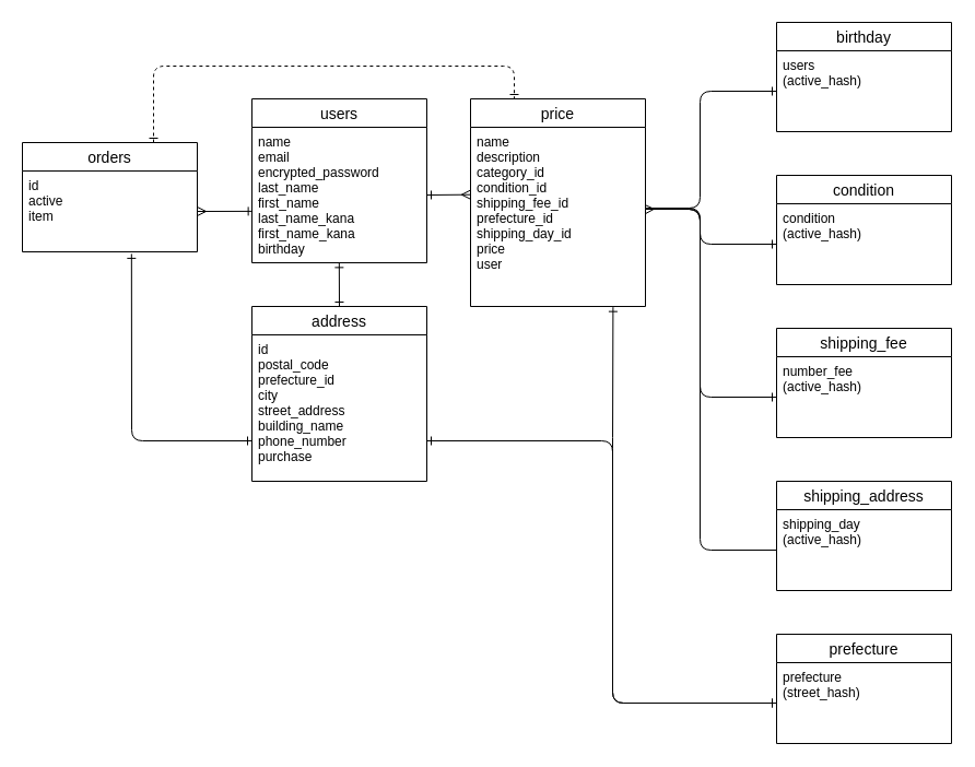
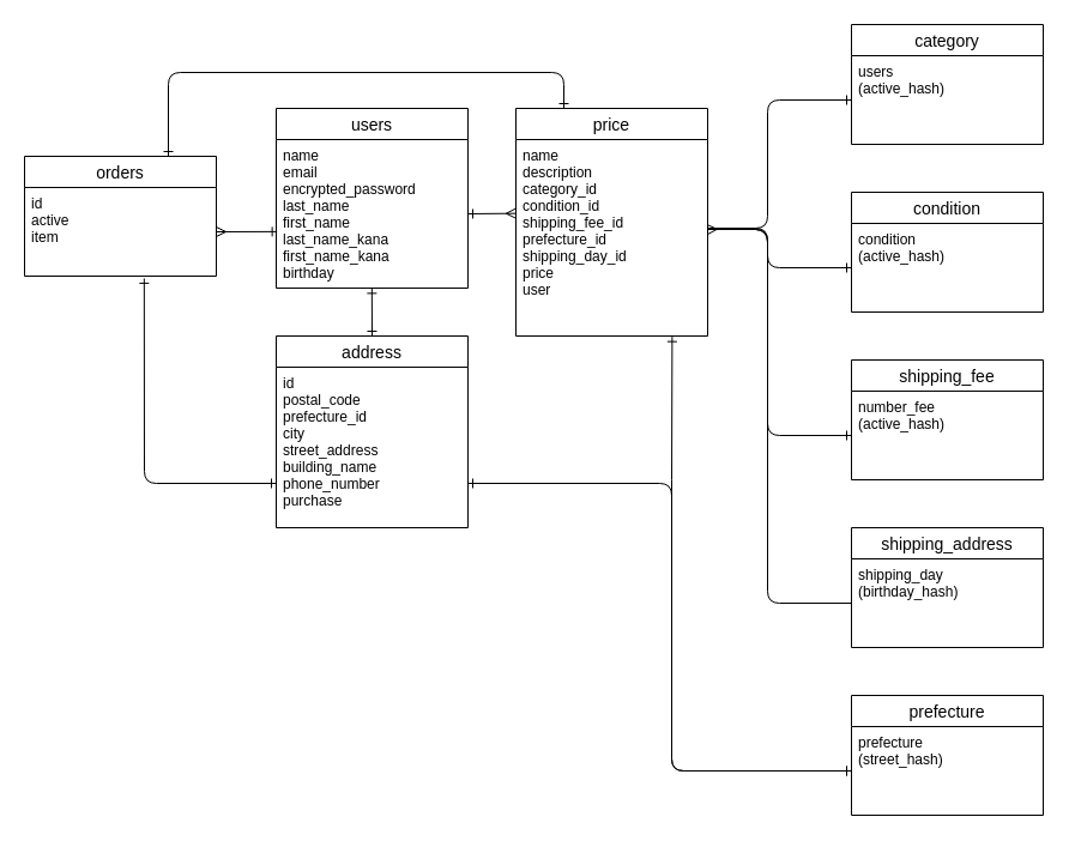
  <mxCell id="0" />
  <mxCell id="1" parent="0" />
  <mxCell id="2" value="users" style="swimlane;fontStyle=0;childLayout=stackLayout;horizontal=1;startSize=26;horizontalStack=0;resizeParent=1;resizeParentMax=0;resizeLast=0;collapsible=1;marginBottom=0;align=center;fontSize=14;shadow=0;rounded=0;glass=0;swimlaneLine=1;" parent="1" vertex="1"><mxGeometry x="230" y="90" width="160" height="150" as="geometry" /></mxCell>
  <mxCell id="3" value="name&#10;email&#10;encrypted_password&#10;last_name&#10;first_name&#10;last_name_kana&#10;first_name_kana&#10;birthday" style="text;strokeColor=none;fillColor=none;spacingLeft=4;spacingRight=4;overflow=hidden;rotatable=0;points=[[0,0.5],[1,0.5]];portConstraint=eastwest;fontSize=12;align=left;" parent="2" vertex="1"><mxGeometry y="26" width="160" height="124" as="geometry" /></mxCell>
  <mxCell id="4" value="price" style="swimlane;fontStyle=0;childLayout=stackLayout;horizontal=1;startSize=26;horizontalStack=0;resizeParent=1;resizeParentMax=0;resizeLast=0;collapsible=1;marginBottom=0;align=center;fontSize=14;" parent="1" vertex="1"><mxGeometry x="430" y="90" width="160" height="190" as="geometry" /></mxCell>
  <mxCell id="5" value="name&#10;description&#10;category_id&#10;condition_id&#10;shipping_fee_id&#10;prefecture_id&#10;shipping_day_id&#10;price&#10;user&#10;" style="text;strokeColor=none;fillColor=none;spacingLeft=4;spacingRight=4;overflow=hidden;rotatable=0;points=[[0,0.5],[1,0.5]];portConstraint=eastwest;fontSize=12;" parent="4" vertex="1"><mxGeometry y="26" width="160" height="164" as="geometry" /></mxCell>
- <mxCell id="6" style="edgeStyle=none;sketch=0;html=1;exitX=0.75;exitY=0;exitDx=0;exitDy=0;strokeColor=default;fontColor=default;startArrow=ERone;startFill=0;endArrow=ERone;endFill=0;entryX=0.25;entryY=0;entryDx=0;entryDy=0;dashed=1;" parent="1" source="7" target="4" edge="1"><mxGeometry relative="1" as="geometry"><mxPoint x="460" y="90" as="targetPoint" /><Array as="points"><mxPoint x="140" y="60" /><mxPoint x="470" y="60" /></Array></mxGeometry></mxCell>
+ <mxCell id="6" style="edgeStyle=none;sketch=0;html=1;exitX=0.75;exitY=0;exitDx=0;exitDy=0;strokeColor=default;fontColor=default;startArrow=ERone;startFill=0;endArrow=ERone;endFill=0;entryX=0.25;entryY=0;entryDx=0;entryDy=0;" parent="1" source="7" target="4" edge="1"><mxGeometry relative="1" as="geometry"><mxPoint x="460" y="90" as="targetPoint" /><Array as="points"><mxPoint x="140" y="60" /><mxPoint x="470" y="60" /></Array></mxGeometry></mxCell>
  <mxCell id="7" value="orders" style="swimlane;fontStyle=0;childLayout=stackLayout;horizontal=1;startSize=26;horizontalStack=0;resizeParent=1;resizeParentMax=0;resizeLast=0;collapsible=1;marginBottom=0;align=center;fontSize=14;" parent="1" vertex="1"><mxGeometry x="20" y="130" width="160" height="100" as="geometry" /></mxCell>
  <mxCell id="8" value="id&#10;active&#10;item&#10;" style="text;strokeColor=none;fillColor=none;spacingLeft=4;spacingRight=4;overflow=hidden;rotatable=0;points=[[0,0.5],[1,0.5]];portConstraint=eastwest;fontSize=12;" parent="7" vertex="1"><mxGeometry y="26" width="160" height="74" as="geometry" /></mxCell>
  <mxCell id="9" style="edgeStyle=none;sketch=0;html=1;exitX=0.5;exitY=0;exitDx=0;exitDy=0;entryX=0.499;entryY=1.003;entryDx=0;entryDy=0;entryPerimeter=0;strokeColor=default;fontColor=default;endArrow=ERone;endFill=0;startArrow=ERone;startFill=0;" parent="1" source="10" target="3" edge="1"><mxGeometry relative="1" as="geometry" /></mxCell>
  <mxCell id="10" value="address" style="swimlane;fontStyle=0;childLayout=stackLayout;horizontal=1;startSize=26;horizontalStack=0;resizeParent=1;resizeParentMax=0;resizeLast=0;collapsible=1;marginBottom=0;align=center;fontSize=14;strokeColor=default;" parent="1" vertex="1"><mxGeometry x="230" y="280" width="160" height="160" as="geometry" /></mxCell>
  <mxCell id="11" value="id&#10;postal_code&#10;prefecture_id&#10;city&#10;street_address&#10;building_name&#10;phone_number&#10;purchase" style="text;strokeColor=none;fillColor=none;spacingLeft=4;spacingRight=4;overflow=hidden;rotatable=0;points=[[0,0.5],[1,0.5]];portConstraint=eastwest;fontSize=12;" parent="10" vertex="1"><mxGeometry y="26" width="160" height="134" as="geometry" /></mxCell>
  <mxCell id="12" style="edgeStyle=none;sketch=0;html=1;exitX=1;exitY=0.5;exitDx=0;exitDy=0;entryX=-0.001;entryY=0.376;entryDx=0;entryDy=0;entryPerimeter=0;strokeColor=default;fontColor=default;endArrow=ERmany;endFill=0;startArrow=ERone;startFill=0;" parent="1" source="3" target="5" edge="1"><mxGeometry relative="1" as="geometry" /></mxCell>
  <mxCell id="13" style="edgeStyle=none;sketch=0;html=1;exitX=1;exitY=0.5;exitDx=0;exitDy=0;entryX=0.004;entryY=0.62;entryDx=0;entryDy=0;entryPerimeter=0;strokeColor=default;fontColor=default;startArrow=ERmany;startFill=0;endArrow=ERone;endFill=0;" parent="1" source="8" target="3" edge="1"><mxGeometry relative="1" as="geometry" /></mxCell>
  <mxCell id="14" value="shipping_fee" style="swimlane;fontStyle=0;childLayout=stackLayout;horizontal=1;startSize=26;horizontalStack=0;resizeParent=1;resizeParentMax=0;resizeLast=0;collapsible=1;marginBottom=0;align=center;fontSize=14;" parent="1" vertex="1"><mxGeometry x="710" y="300" width="160" height="100" as="geometry" /></mxCell>
  <mxCell id="15" value="number_fee&#10;(active_hash)" style="text;strokeColor=none;fillColor=none;spacingLeft=4;spacingRight=4;overflow=hidden;rotatable=0;points=[[0,0.5],[1,0.5]];portConstraint=eastwest;fontSize=12;" parent="14" vertex="1"><mxGeometry y="26" width="160" height="74" as="geometry" /></mxCell>
  <mxCell id="16" value="condition" style="swimlane;fontStyle=0;childLayout=stackLayout;horizontal=1;startSize=26;horizontalStack=0;resizeParent=1;resizeParentMax=0;resizeLast=0;collapsible=1;marginBottom=0;align=center;fontSize=14;" parent="1" vertex="1"><mxGeometry x="710" y="160" width="160" height="100" as="geometry" /></mxCell>
  <mxCell id="17" value="condition&#10;(active_hash)" style="text;strokeColor=none;fillColor=none;spacingLeft=4;spacingRight=4;overflow=hidden;rotatable=0;points=[[0,0.5],[1,0.5]];portConstraint=eastwest;fontSize=12;" parent="16" vertex="1"><mxGeometry y="26" width="160" height="74" as="geometry" /></mxCell>
  <mxCell id="18" value="shipping_address" style="swimlane;fontStyle=0;childLayout=stackLayout;horizontal=1;startSize=26;horizontalStack=0;resizeParent=1;resizeParentMax=0;resizeLast=0;collapsible=1;marginBottom=0;align=center;fontSize=14;" parent="1" vertex="1"><mxGeometry x="710" y="440" width="160" height="100" as="geometry" /></mxCell>
- <mxCell id="19" value="shipping_day&#10;(active_hash)&#10;" style="text;strokeColor=none;fillColor=none;spacingLeft=4;spacingRight=4;overflow=hidden;rotatable=0;points=[[0,0.5],[1,0.5]];portConstraint=eastwest;fontSize=12;" parent="18" vertex="1"><mxGeometry y="26" width="160" height="74" as="geometry" /></mxCell>
+ <mxCell id="19" value="shipping_day&#10;(birthday_hash)&#10;" style="text;strokeColor=none;fillColor=none;spacingLeft=4;spacingRight=4;overflow=hidden;rotatable=0;points=[[0,0.5],[1,0.5]];portConstraint=eastwest;fontSize=12;" parent="18" vertex="1"><mxGeometry y="26" width="160" height="74" as="geometry" /></mxCell>
  <mxCell id="20" value="prefecture" style="swimlane;fontStyle=0;childLayout=stackLayout;horizontal=1;startSize=26;horizontalStack=0;resizeParent=1;resizeParentMax=0;resizeLast=0;collapsible=1;marginBottom=0;align=center;fontSize=14;" parent="1" vertex="1"><mxGeometry x="710" y="580" width="160" height="100" as="geometry" /></mxCell>
  <mxCell id="21" value="prefecture&#10;(street_hash)" style="text;strokeColor=none;fillColor=none;spacingLeft=4;spacingRight=4;overflow=hidden;rotatable=0;points=[[0,0.5],[1,0.5]];portConstraint=eastwest;fontSize=12;" parent="20" vertex="1"><mxGeometry y="26" width="160" height="74" as="geometry" /></mxCell>
- <mxCell id="22" value="birthday" style="swimlane;fontStyle=0;childLayout=stackLayout;horizontal=1;startSize=26;horizontalStack=0;resizeParent=1;resizeParentMax=0;resizeLast=0;collapsible=1;marginBottom=0;align=center;fontSize=14;" parent="1" vertex="1"><mxGeometry x="710" y="20" width="160" height="100" as="geometry" /></mxCell>
+ <mxCell id="22" value="category" style="swimlane;fontStyle=0;childLayout=stackLayout;horizontal=1;startSize=26;horizontalStack=0;resizeParent=1;resizeParentMax=0;resizeLast=0;collapsible=1;marginBottom=0;align=center;fontSize=14;" parent="1" vertex="1"><mxGeometry x="710" y="20" width="160" height="100" as="geometry" /></mxCell>
  <mxCell id="23" value="users&#10;(active_hash)" style="text;strokeColor=none;fillColor=none;spacingLeft=4;spacingRight=4;overflow=hidden;rotatable=0;points=[[0,0.5],[1,0.5]];portConstraint=eastwest;fontSize=12;" parent="22" vertex="1"><mxGeometry y="26" width="160" height="74" as="geometry" /></mxCell>
  <mxCell id="24" style="edgeStyle=none;sketch=0;html=1;entryX=0.624;entryY=1.026;entryDx=0;entryDy=0;entryPerimeter=0;strokeColor=default;fontColor=default;startArrow=ERone;startFill=0;endArrow=ERone;endFill=0;" parent="1" target="8" edge="1"><mxGeometry relative="1" as="geometry"><mxPoint x="230" y="403" as="sourcePoint" /><Array as="points"><mxPoint x="120" y="403" /></Array></mxGeometry></mxCell>
  <mxCell id="25" style="edgeStyle=none;sketch=0;html=1;entryX=0;entryY=0.5;entryDx=0;entryDy=0;strokeColor=default;fontColor=default;startArrow=ERone;startFill=0;endArrow=ERone;endFill=0;" parent="1" target="21" edge="1"><mxGeometry relative="1" as="geometry"><mxPoint x="390" y="403" as="sourcePoint" /><Array as="points"><mxPoint x="560" y="403" /><mxPoint x="560" y="643" /></Array></mxGeometry></mxCell>
  <mxCell id="26" style="edgeStyle=none;sketch=0;html=1;exitX=0;exitY=0.5;exitDx=0;exitDy=0;entryX=0.815;entryY=1.004;entryDx=0;entryDy=0;entryPerimeter=0;strokeColor=default;fontColor=default;startArrow=ERone;startFill=0;endArrow=ERone;endFill=0;" parent="1" source="21" target="5" edge="1"><mxGeometry relative="1" as="geometry"><Array as="points"><mxPoint x="560" y="643" /><mxPoint x="560" y="410" /></Array></mxGeometry></mxCell>
  <mxCell id="27" style="edgeStyle=none;sketch=0;html=1;exitX=0;exitY=0.5;exitDx=0;exitDy=0;strokeColor=default;fontColor=default;startArrow=ERone;startFill=0;endArrow=none;endFill=0;" parent="1" source="23" edge="1"><mxGeometry relative="1" as="geometry"><mxPoint x="590" y="190" as="targetPoint" /><Array as="points"><mxPoint x="640" y="83" /><mxPoint x="640" y="190" /></Array></mxGeometry></mxCell>
  <mxCell id="28" style="edgeStyle=none;sketch=0;html=1;exitX=0;exitY=0.5;exitDx=0;exitDy=0;entryX=1.009;entryY=0.457;entryDx=0;entryDy=0;entryPerimeter=0;strokeColor=default;fontColor=default;startArrow=ERone;startFill=0;endArrow=none;endFill=0;" parent="1" source="17" target="5" edge="1"><mxGeometry relative="1" as="geometry"><Array as="points"><mxPoint x="640" y="223" /><mxPoint x="640" y="191" /></Array></mxGeometry></mxCell>
  <mxCell id="29" style="edgeStyle=none;sketch=0;html=1;exitX=0;exitY=0.5;exitDx=0;exitDy=0;entryX=0.999;entryY=0.456;entryDx=0;entryDy=0;entryPerimeter=0;strokeColor=default;fontColor=default;startArrow=ERone;startFill=0;endArrow=none;endFill=0;" parent="1" source="15" target="5" edge="1"><mxGeometry relative="1" as="geometry"><Array as="points"><mxPoint x="640" y="363" /><mxPoint x="640" y="190" /></Array></mxGeometry></mxCell>
  <mxCell id="30" style="edgeStyle=none;sketch=0;html=1;exitX=0;exitY=0.5;exitDx=0;exitDy=0;entryX=0.999;entryY=0.458;entryDx=0;entryDy=0;entryPerimeter=0;strokeColor=default;fontColor=default;startArrow=none;startFill=0;endArrow=ERmany;endFill=0;" parent="1" source="19" target="5" edge="1"><mxGeometry relative="1" as="geometry"><Array as="points"><mxPoint x="640" y="503" /><mxPoint x="640" y="192" /><mxPoint x="620" y="190" /></Array></mxGeometry></mxCell>
